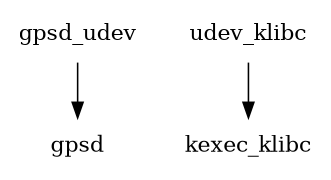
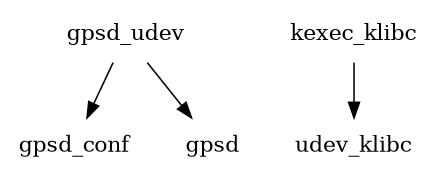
  digraph {
    node [shape=plaintext]
    gpsd_udev
+   gpsd_conf
    n3 [label=gpsd]
    n4 [label=udev_klibc]
    kexec_klibc
+   gpsd_udev -> gpsd_conf
    gpsd_udev -> n3
-   n4 -> kexec_klibc
+   kexec_klibc -> n4
  }
